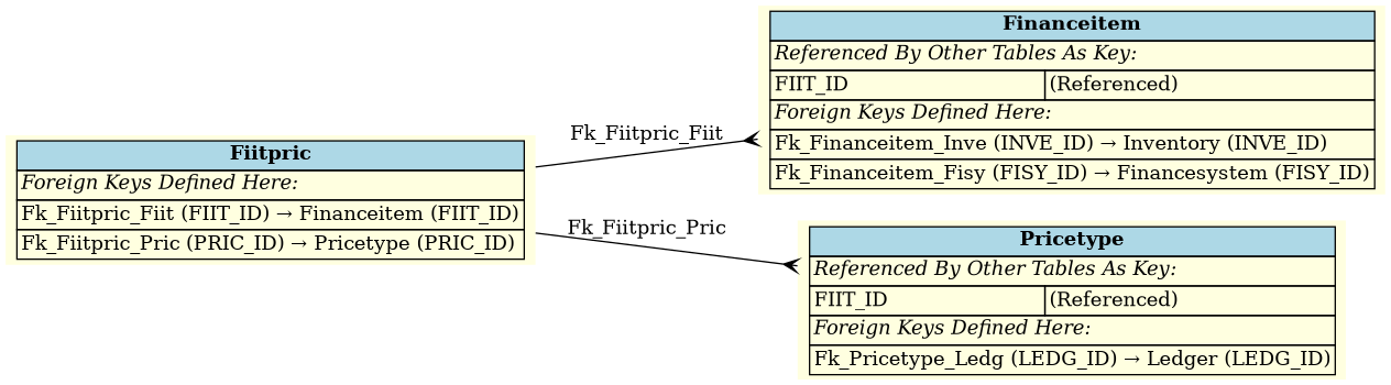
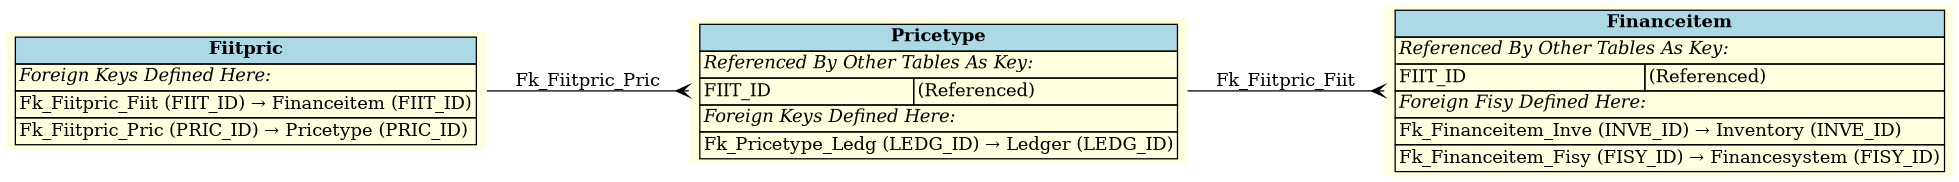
  digraph {
    rankdir=LR
    node [fillcolor=lightyellow shape=plaintext style=filled]
    edge [arrowhead=crow arrowtail=none dir=both labelfontsize=10]
    n1 [label=<     <TABLE BORDER="0" CELLBORDER="1" CELLSPACING="0" BGCOLOR="lightyellow">       <TR><TD COLSPAN="2" BGCOLOR="lightblue"><B>Fiitpric</B></TD></TR>       <TR><TD COLSPAN="2" ALIGN="LEFT"><I>Foreign Keys Defined Here:</I></TD></TR>       <TR><TD ALIGN="LEFT" COLSPAN="2">Fk_Fiitpric_Fiit (FIIT_ID) &rarr; Financeitem (FIIT_ID)</TD></TR>       <TR><TD ALIGN="LEFT" COLSPAN="2">Fk_Fiitpric_Pric (PRIC_ID) &rarr; Pricetype (PRIC_ID)</TD></TR>     </TABLE>     >]
-   n2 [label=<     <TABLE BORDER="0" CELLBORDER="1" CELLSPACING="0" BGCOLOR="lightyellow">       <TR><TD COLSPAN="2" BGCOLOR="lightblue"><B>Financeitem</B></TD></TR>       <TR><TD COLSPAN="2" ALIGN="LEFT"><I>Referenced By Other Tables As Key:</I></TD></TR>       <TR><TD ALIGN="LEFT">FIIT_ID</TD><TD ALIGN="LEFT">(Referenced)</TD></TR>       <TR><TD COLSPAN="2" ALIGN="LEFT"><I>Foreign Keys Defined Here:</I></TD></TR>       <TR><TD ALIGN="LEFT" COLSPAN="2">Fk_Financeitem_Inve (INVE_ID) &rarr; Inventory (INVE_ID)</TD></TR>       <TR><TD ALIGN="LEFT" COLSPAN="2">Fk_Financeitem_Fisy (FISY_ID) &rarr; Financesystem (FISY_ID)</TD></TR>     </TABLE>     >]
+   n2 [label=<     <TABLE BORDER="0" CELLBORDER="1" CELLSPACING="0" BGCOLOR="lightyellow">       <TR><TD COLSPAN="2" BGCOLOR="lightblue"><B>Financeitem</B></TD></TR>       <TR><TD COLSPAN="2" ALIGN="LEFT"><I>Referenced By Other Tables As Key:</I></TD></TR>       <TR><TD ALIGN="LEFT">FIIT_ID</TD><TD ALIGN="LEFT">(Referenced)</TD></TR>       <TR><TD COLSPAN="2" ALIGN="LEFT"><I>Foreign Fisy Defined Here:</I></TD></TR>       <TR><TD ALIGN="LEFT" COLSPAN="2">Fk_Financeitem_Inve (INVE_ID) &rarr; Inventory (INVE_ID)</TD></TR>       <TR><TD ALIGN="LEFT" COLSPAN="2">Fk_Financeitem_Fisy (FISY_ID) &rarr; Financesystem (FISY_ID)</TD></TR>     </TABLE>     >]
    n3 [label=<     <TABLE BORDER="0" CELLBORDER="1" CELLSPACING="0" BGCOLOR="lightyellow">       <TR><TD COLSPAN="2" BGCOLOR="lightblue"><B>Pricetype</B></TD></TR>       <TR><TD COLSPAN="2" ALIGN="LEFT"><I>Referenced By Other Tables As Key:</I></TD></TR>       <TR><TD ALIGN="LEFT">FIIT_ID</TD><TD ALIGN="LEFT">(Referenced)</TD></TR>       <TR><TD COLSPAN="2" ALIGN="LEFT"><I>Foreign Keys Defined Here:</I></TD></TR>       <TR><TD ALIGN="LEFT" COLSPAN="2">Fk_Pricetype_Ledg (LEDG_ID) &rarr; Ledger (LEDG_ID)</TD></TR>     </TABLE>     >]
-   n1 -> n2 [label=" Fk_Fiitpric_Fiit "]
+   n3 -> n2 [label=" Fk_Fiitpric_Fiit "]
    n1 -> n3 [label=" Fk_Fiitpric_Pric "]
  }
